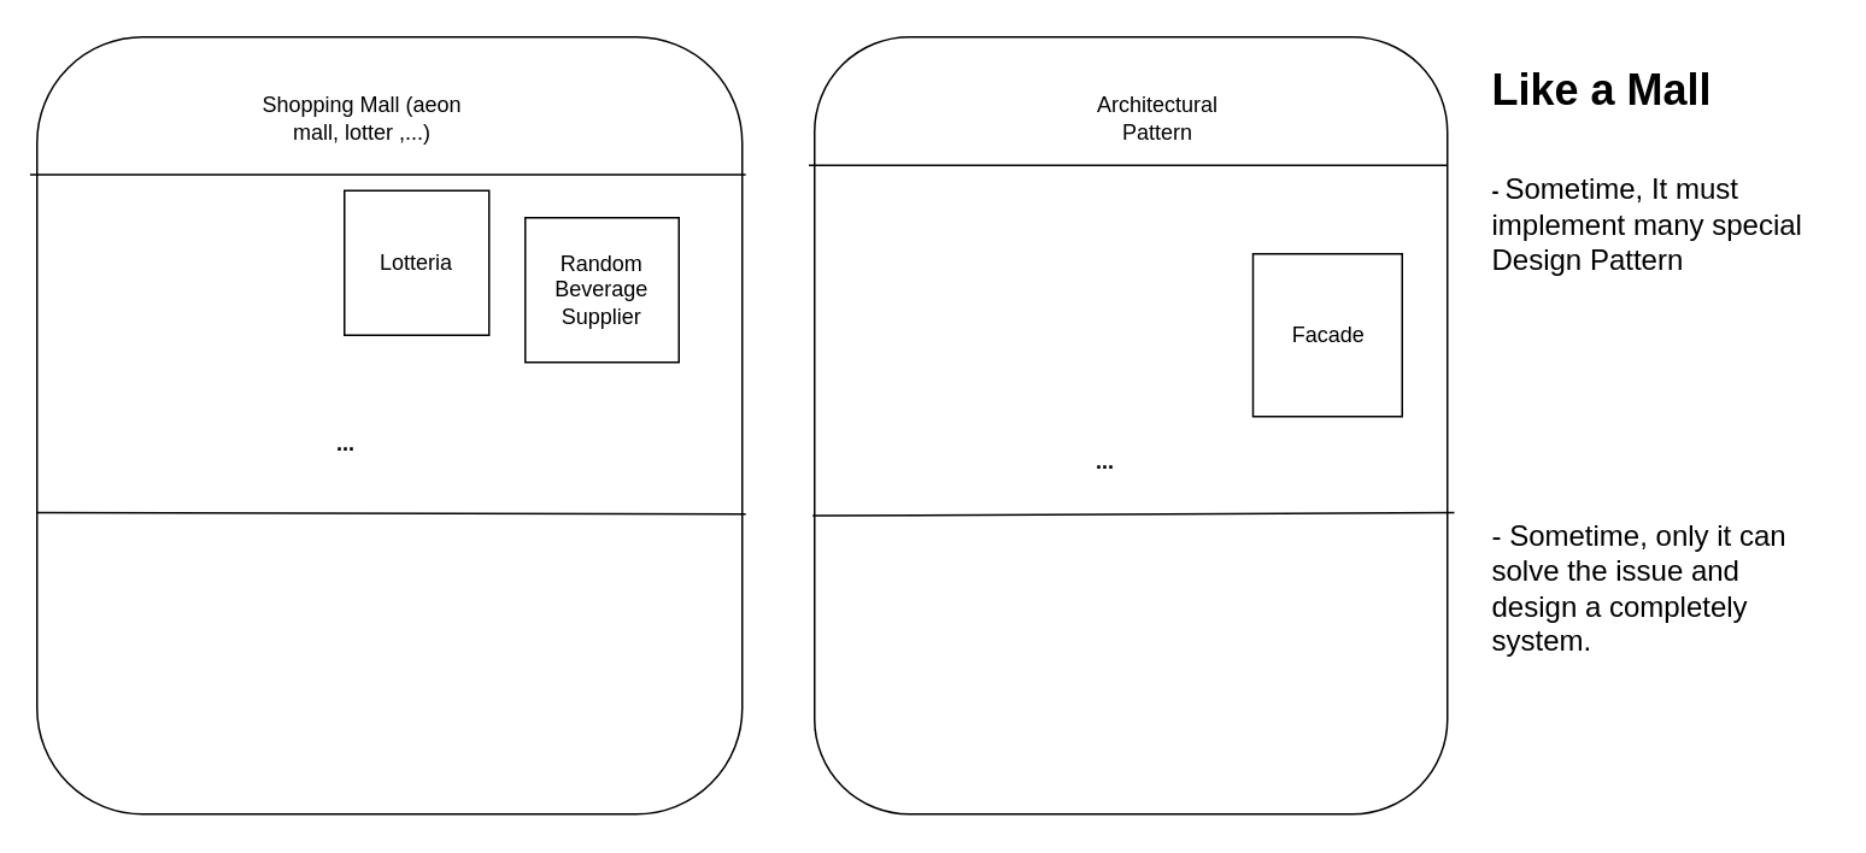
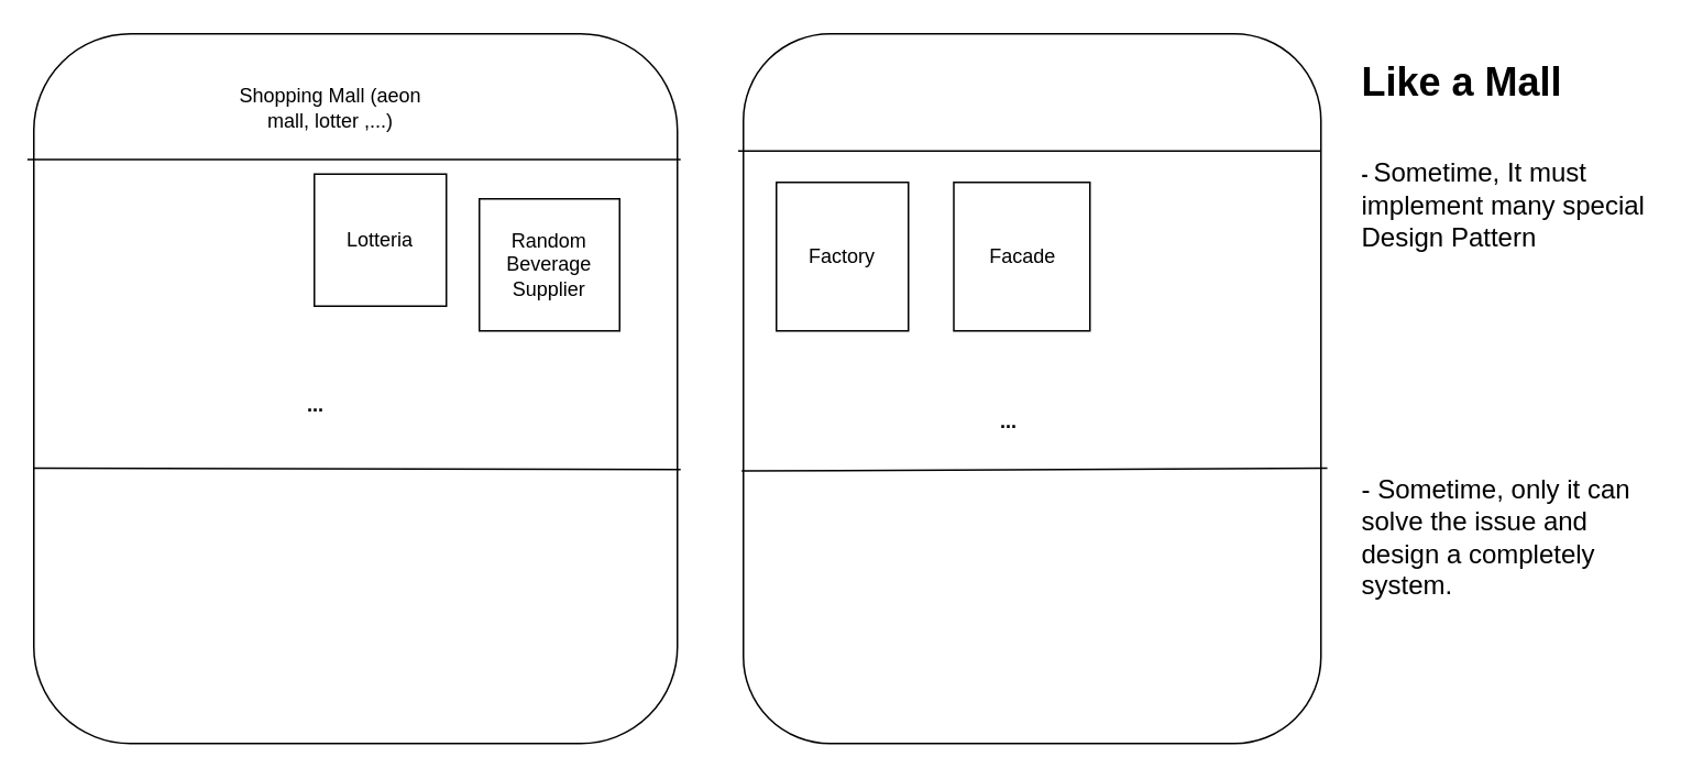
  <mxCell id="0" />
  <mxCell id="1" parent="0" />
  <mxCell id="2" value="" style="rounded=1;whiteSpace=wrap;html=1;" vertex="1" parent="1"><mxGeometry x="20" y="20" width="390" height="430" as="geometry" /></mxCell>
  <mxCell id="3" value="Shopping Mall (aeon mall, lotter ,...)" style="text;html=1;strokeColor=none;fillColor=none;align=center;verticalAlign=middle;whiteSpace=wrap;rounded=0;" vertex="1" parent="1"><mxGeometry x="140" y="40" width="120" height="50" as="geometry" /></mxCell>
  <mxCell id="4" value="" style="rounded=1;whiteSpace=wrap;html=1;" vertex="1" parent="1"><mxGeometry x="450" y="20" width="350" height="430" as="geometry" /></mxCell>
- <mxCell id="5" value="Architectural&lt;br&gt;Pattern" style="text;html=1;strokeColor=none;fillColor=none;align=center;verticalAlign=middle;whiteSpace=wrap;rounded=0;" vertex="1" parent="1"><mxGeometry x="610" y="50" width="60" height="30" as="geometry" /></mxCell>
  <mxCell id="6" value="" style="endArrow=none;html=1;rounded=0;exitX=-0.009;exitY=0.165;exitDx=0;exitDy=0;exitPerimeter=0;" edge="1" parent="1" source="4"><mxGeometry width="50" height="50" relative="1" as="geometry"><mxPoint x="520" y="230" as="sourcePoint" /><mxPoint x="800" y="91" as="targetPoint" /></mxGeometry></mxCell>
  <mxCell id="7" value="" style="endArrow=none;html=1;rounded=0;exitX=1.005;exitY=0.177;exitDx=0;exitDy=0;exitPerimeter=0;entryX=-0.01;entryY=0.177;entryDx=0;entryDy=0;entryPerimeter=0;" edge="1" parent="1" source="2" target="2"><mxGeometry width="50" height="50" relative="1" as="geometry"><mxPoint x="520" y="230" as="sourcePoint" /><mxPoint x="570" y="180" as="targetPoint" /></mxGeometry></mxCell>
  <mxCell id="8" value="" style="endArrow=none;html=1;rounded=0;exitX=0;exitY=0.612;exitDx=0;exitDy=0;exitPerimeter=0;entryX=1.005;entryY=0.614;entryDx=0;entryDy=0;entryPerimeter=0;" edge="1" parent="1" source="2" target="2"><mxGeometry width="50" height="50" relative="1" as="geometry"><mxPoint x="520" y="230" as="sourcePoint" /><mxPoint x="420" y="250" as="targetPoint" /><Array as="points" /></mxGeometry></mxCell>
  <mxCell id="9" value="" style="endArrow=none;html=1;rounded=0;entryX=1.011;entryY=0.612;entryDx=0;entryDy=0;entryPerimeter=0;exitX=-0.003;exitY=0.616;exitDx=0;exitDy=0;exitPerimeter=0;" edge="1" parent="1" source="4" target="4"><mxGeometry width="50" height="50" relative="1" as="geometry"><mxPoint x="450" y="230" as="sourcePoint" /><mxPoint x="570" y="180" as="targetPoint" /></mxGeometry></mxCell>
  <mxCell id="10" value="Lotteria" style="whiteSpace=wrap;html=1;aspect=fixed;" vertex="1" parent="1"><mxGeometry x="190" y="105" width="80" height="80" as="geometry" /></mxCell>
  <mxCell id="11" value="Random&lt;br&gt;Beverage&lt;br&gt;Supplier" style="rounded=0;whiteSpace=wrap;html=1;" vertex="1" parent="1"><mxGeometry x="290" y="120" width="85" height="80" as="geometry" /></mxCell>
  <mxCell id="12" value="&lt;b&gt;...&lt;/b&gt;" style="text;strokeColor=none;fillColor=none;align=left;verticalAlign=middle;spacingLeft=4;spacingRight=4;overflow=hidden;points=[[0,0.5],[1,0.5]];portConstraint=eastwest;rotatable=0;whiteSpace=wrap;html=1;" vertex="1" parent="1"><mxGeometry x="180" y="230" width="80" height="30" as="geometry" /></mxCell>
  <mxCell id="13" value="&lt;b&gt;...&lt;/b&gt;" style="text;strokeColor=none;fillColor=none;align=left;verticalAlign=middle;spacingLeft=4;spacingRight=4;overflow=hidden;points=[[0,0.5],[1,0.5]];portConstraint=eastwest;rotatable=0;whiteSpace=wrap;html=1;" vertex="1" parent="1"><mxGeometry x="600" y="240" width="80" height="30" as="geometry" /></mxCell>
- <mxCell id="15" value="Facade" style="rounded=0;whiteSpace=wrap;html=1;" vertex="1" parent="1"><mxGeometry x="692.5" y="140" width="82.5" height="90" as="geometry" /></mxCell>
+ <mxCell id="14" value="Factory" style="rounded=0;whiteSpace=wrap;html=1;" vertex="1" parent="1"><mxGeometry x="470" y="110" width="80" height="90" as="geometry" /></mxCell>
+ <mxCell id="15" value="Facade" style="rounded=0;whiteSpace=wrap;html=1;" vertex="1" parent="1"><mxGeometry x="577.5" y="110" width="82.5" height="90" as="geometry" /></mxCell>
  <mxCell id="16" value="&lt;h1&gt;Like a Mall&lt;/h1&gt;&lt;div&gt;&lt;br&gt;&lt;/div&gt;&lt;div&gt;&lt;b&gt;- &lt;/b&gt;&lt;font size=&quot;3&quot;&gt;Sometime, It must implement many special&amp;nbsp;&lt;/font&gt;&lt;/div&gt;&lt;div&gt;&lt;font size=&quot;3&quot;&gt;Design Pattern&lt;/font&gt;&lt;/div&gt;&lt;div&gt;&lt;font size=&quot;3&quot;&gt;&lt;br&gt;&lt;/font&gt;&lt;/div&gt;&lt;div&gt;&lt;font size=&quot;3&quot;&gt;&lt;br&gt;&lt;/font&gt;&lt;/div&gt;&lt;div&gt;&lt;font size=&quot;3&quot;&gt;&lt;br&gt;&lt;/font&gt;&lt;/div&gt;&lt;div&gt;&lt;font size=&quot;3&quot;&gt;&lt;br&gt;&lt;/font&gt;&lt;/div&gt;&lt;div&gt;&lt;font size=&quot;3&quot;&gt;&lt;br&gt;&lt;/font&gt;&lt;/div&gt;&lt;div&gt;&lt;font size=&quot;3&quot;&gt;&lt;br&gt;&lt;/font&gt;&lt;/div&gt;&lt;div&gt;&lt;font size=&quot;3&quot;&gt;&lt;br&gt;&lt;/font&gt;&lt;/div&gt;&lt;div&gt;&lt;font size=&quot;3&quot;&gt;- Sometime, only it can solve the issue and design a completely system.&lt;/font&gt;&lt;/div&gt;" style="text;html=1;strokeColor=none;fillColor=none;spacing=5;spacingTop=-20;whiteSpace=wrap;overflow=hidden;rounded=0;" vertex="1" parent="1"><mxGeometry x="820" y="30" width="190" height="410" as="geometry" /></mxCell>
